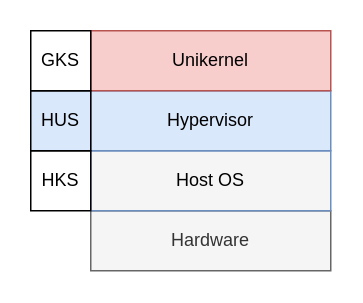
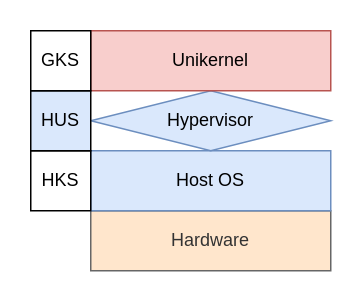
  <mxCell id="0" />
  <mxCell id="1" parent="0" />
- <mxCell id="2" value="Hardware" style="rounded=0;whiteSpace=wrap;html=1;fillColor=#f5f5f5;strokeColor=#666666;fontColor=#333333;" parent="1" vertex="1"><mxGeometry x="60" y="140" width="160" height="40" as="geometry" /></mxCell>
- <mxCell id="3" value="Host OS" style="rounded=0;whiteSpace=wrap;html=1;fillColor=#f5f5f5;strokeColor=#6c8ebf;" parent="1" vertex="1"><mxGeometry x="60" y="100" width="160" height="40" as="geometry" /></mxCell>
- <mxCell id="4" value="Hypervisor" style="rounded=0;whiteSpace=wrap;html=1;fillColor=#dae8fc;strokeColor=#6c8ebf;" parent="1" vertex="1"><mxGeometry x="60" y="60" width="160" height="40" as="geometry" /></mxCell>
+ <mxCell id="2" value="Hardware" style="rounded=0;whiteSpace=wrap;html=1;fillColor=#ffe6cc;strokeColor=#666666;fontColor=#333333;" parent="1" vertex="1"><mxGeometry x="60" y="140" width="160" height="40" as="geometry" /></mxCell>
+ <mxCell id="3" value="Host OS" style="rounded=0;whiteSpace=wrap;html=1;fillColor=#dae8fc;strokeColor=#6c8ebf;" parent="1" vertex="1"><mxGeometry x="60" y="100" width="160" height="40" as="geometry" /></mxCell>
+ <mxCell id="4" value="Hypervisor" style="rhombus;whiteSpace=wrap;html=1;fillColor=#dae8fc;strokeColor=#6c8ebf;" parent="1" vertex="1"><mxGeometry x="60" y="60" width="160" height="40" as="geometry" /></mxCell>
  <mxCell id="5" value="Unikernel" style="rounded=0;whiteSpace=wrap;html=1;fillColor=#f8cecc;strokeColor=#b85450;" parent="1" vertex="1"><mxGeometry x="60" y="20" width="160" height="40" as="geometry" /></mxCell>
  <mxCell id="6" value="HKS" style="rounded=0;whiteSpace=wrap;html=1;fillColor=#FFFFFF;" parent="1" vertex="1"><mxGeometry x="20" y="100" width="40" height="40" as="geometry" /></mxCell>
  <mxCell id="7" value="HUS" style="rounded=0;whiteSpace=wrap;html=1;fillColor=#dae8fc;" parent="1" vertex="1"><mxGeometry x="20" y="60" width="40" height="40" as="geometry" /></mxCell>
  <mxCell id="8" value="GKS" style="rounded=0;whiteSpace=wrap;html=1;fillColor=#FFFFFF;" parent="1" vertex="1"><mxGeometry x="20" y="20" width="40" height="40" as="geometry" /></mxCell>
